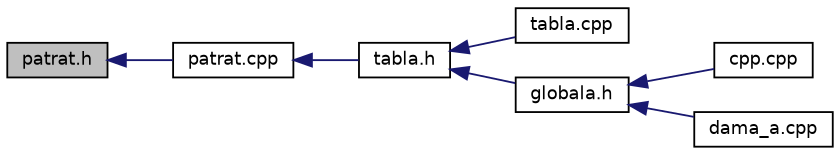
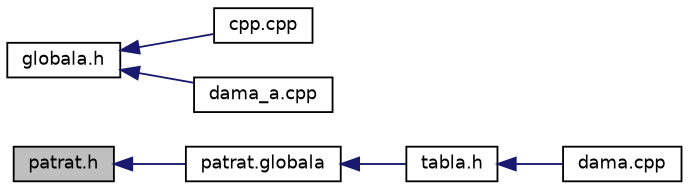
  digraph {
    rankdir=LR
    node [color=black fillcolor=white fontname=Helvetica fontsize=10 shape=record style=filled]
    edge [color=midnightblue dir=back fontname=Helvetica fontsize=10 labelfontname=Helvetica labelfontsize=10 style=solid]
    n1 [fillcolor=grey75 fontcolor=black height=0.2 label="patrat.h" width=0.4]
-   n2 [height=0.2 label="patrat.cpp" width=0.4]
+   n2 [height=0.2 label="patrat.globala" width=0.4]
    n3 [height=0.2 label="tabla.h" width=0.4]
-   n4 [height=0.2 label="tabla.cpp" width=0.4]
+   n4 [height=0.2 label="dama.cpp" width=0.4]
    n5 [height=0.2 label="globala.h" width=0.4]
    n6 [height=0.2 label="cpp.cpp" width=0.4]
    n7 [height=0.2 label="dama_a.cpp" width=0.4]
    n1 -> n2
    n2 -> n3
    n3 -> n4
-   n3 -> n5
    n5 -> n6
    n5 -> n7
  }
